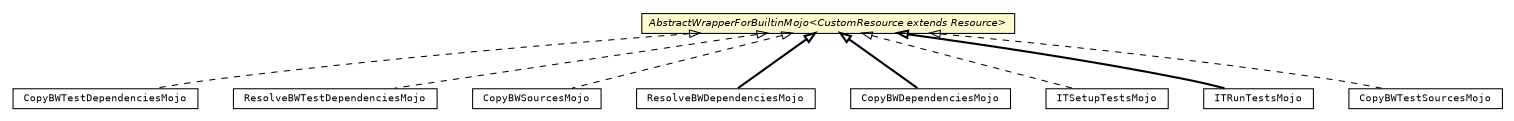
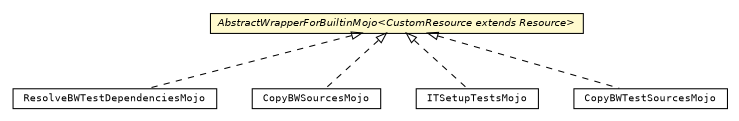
  digraph {
    fontname="DejaVu Sans Mono"
    nodesep=0.25
    ranksep=0.5
    node [fontcolor=black fontname="DejaVu Sans Mono" fontsize=10.0 shape=plaintext]
    edge [arrowtail=empty dir=back fontname="DejaVu Sans Mono" fontsize=10 headport=p labelfontname=Helvetica labelfontsize=10 style=dashed tailport=p]
-   n1 [label=<<table title="fr.fastconnect.factory.tibco.bw.maven.builtin.CopyBWTestDependenciesMojo" border="0" cellborder="1" cellspacing="0" cellpadding="2" port="p" href="./CopyBWTestDependenciesMojo.html"> 		<tr><td><table border="0" cellspacing="0" cellpadding="1"> <tr><td align="center" balign="center"> CopyBWTestDependenciesMojo </td></tr> 		</table></td></tr> 		</table>>]
    n2 [label=<<table title="fr.fastconnect.factory.tibco.bw.maven.builtin.ResolveBWTestDependenciesMojo" border="0" cellborder="1" cellspacing="0" cellpadding="2" port="p" href="./ResolveBWTestDependenciesMojo.html"> 		<tr><td><table border="0" cellspacing="0" cellpadding="1"> <tr><td align="center" balign="center"> ResolveBWTestDependenciesMojo </td></tr> 		</table></td></tr> 		</table>>]
    n3 [label=<<table title="fr.fastconnect.factory.tibco.bw.maven.builtin.AbstractWrapperForBuiltinMojo" border="0" cellborder="1" cellspacing="0" cellpadding="2" port="p" bgcolor="lemonChiffon" href="./AbstractWrapperForBuiltinMojo.html"> 		<tr><td><table border="0" cellspacing="0" cellpadding="1"> <tr><td align="center" balign="center"><font face="Helvetica-Oblique"> AbstractWrapperForBuiltinMojo&lt;CustomResource extends Resource&gt; </font></td></tr> 		</table></td></tr> 		</table>>]
    n4 [label=<<table title="fr.fastconnect.factory.tibco.bw.maven.builtin.CopyBWSourcesMojo" border="0" cellborder="1" cellspacing="0" cellpadding="2" port="p" href="./CopyBWSourcesMojo.html"> 		<tr><td><table border="0" cellspacing="0" cellpadding="1"> <tr><td align="center" balign="center"> CopyBWSourcesMojo </td></tr> 		</table></td></tr> 		</table>>]
-   n5 [label=<<table title="fr.fastconnect.factory.tibco.bw.maven.builtin.ResolveBWDependenciesMojo" border="0" cellborder="1" cellspacing="0" cellpadding="2" port="p" href="./ResolveBWDependenciesMojo.html"> 		<tr><td><table border="0" cellspacing="0" cellpadding="1"> <tr><td align="center" balign="center"> ResolveBWDependenciesMojo </td></tr> 		</table></td></tr> 		</table>>]
-   n6 [label=<<table title="fr.fastconnect.factory.tibco.bw.maven.builtin.CopyBWDependenciesMojo" border="0" cellborder="1" cellspacing="0" cellpadding="2" port="p" href="./CopyBWDependenciesMojo.html"> 		<tr><td><table border="0" cellspacing="0" cellpadding="1"> <tr><td align="center" balign="center"> CopyBWDependenciesMojo </td></tr> 		</table></td></tr> 		</table>>]
    n7 [label=<<table title="fr.fastconnect.factory.tibco.bw.maven.builtin.ITSetupTestsMojo" border="0" cellborder="1" cellspacing="0" cellpadding="2" port="p" href="./ITSetupTestsMojo.html"> 		<tr><td><table border="0" cellspacing="0" cellpadding="1"> <tr><td align="center" balign="center"> ITSetupTestsMojo </td></tr> 		</table></td></tr> 		</table>>]
-   n8 [label=<<table title="fr.fastconnect.factory.tibco.bw.maven.builtin.ITRunTestsMojo" border="0" cellborder="1" cellspacing="0" cellpadding="2" port="p" href="./ITRunTestsMojo.html"> 		<tr><td><table border="0" cellspacing="0" cellpadding="1"> <tr><td align="center" balign="center"> ITRunTestsMojo </td></tr> 		</table></td></tr> 		</table>>]
    n9 [label=<<table title="fr.fastconnect.factory.tibco.bw.maven.builtin.CopyBWTestSourcesMojo" border="0" cellborder="1" cellspacing="0" cellpadding="2" port="p" href="./CopyBWTestSourcesMojo.html"> 		<tr><td><table border="0" cellspacing="0" cellpadding="1"> <tr><td align="center" balign="center"> CopyBWTestSourcesMojo </td></tr> 		</table></td></tr> 		</table>>]
-   n3 -> n1
    n3 -> n2
    n3 -> n4
-   n3 -> n5 [style=bold]
-   n3 -> n6 [style=bold]
    n3 -> n7
-   n3 -> n8 [style=bold]
    n3 -> n9
  }
